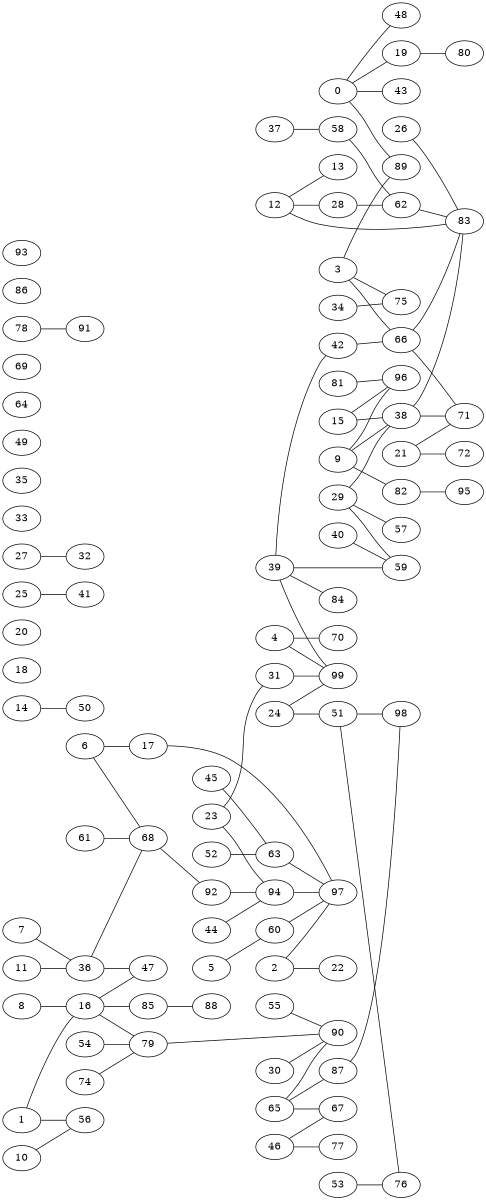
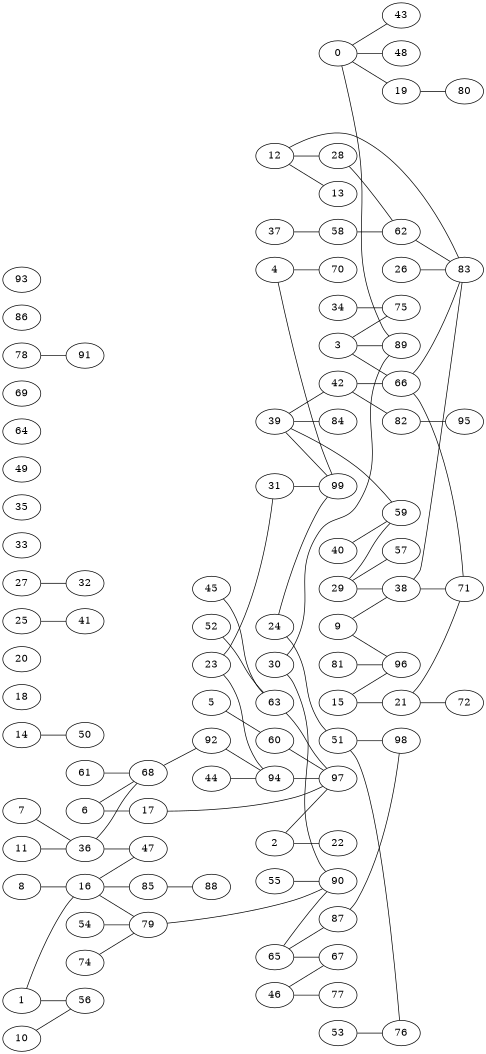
  strict graph {
    fontname="DejaVu Serif"
    rankdir=LR
    node [fontname="DejaVu Serif"]
    edge [fontname="DejaVu Serif" weight=5]
    0
    19
    43
    48
    89
    80
    1
    16
    56
    47
    79
    85
    2
    22
    97
    3
    66
    75
    4
    70
    99
    83
    71
    5
    60
    6
    17
    68
    92
    7
    36
    8
    37
    58
    9
    38
    96
    10
    11
    12
    13
    28
    62
    14
    50
    15
    90
    88
    18
    20
    21
    72
    23
    31
    94
    24
    51
    76
    98
    25
    41
    26
    27
    32
    29
    57
    59
    30
    33
    34
    35
    39
    42
    84
    82
    40
    95
    44
    45
    63
    46
    67
    77
    49
    52
    53
    54
    55
    61
    64
    65
    87
    69
    74
    78
    91
    81
    86
    93
    0 -- 19 [weight=3]
    0 -- 43
    0 -- 48
    0 -- 89
    19 -- 80
    1 -- 16 [weight=6]
    1 -- 56 [weight=8]
    16 -- 47 [weight=9]
    16 -- 79
    16 -- 85 [weight=1]
    79 -- 90 [weight=1]
    85 -- 88 [weight=8]
    2 -- 22
    2 -- 97 [weight=9]
    3 -- 89 [weight=7]
    3 -- 66 [weight=6]
    3 -- 75 [weight=1]
    66 -- 83 [weight=7]
    66 -- 71 [weight=9]
    4 -- 70 [weight=10]
    4 -- 99 [weight=7]
    5 -- 60 [weight=10]
    60 -- 97 [weight=9]
    6 -- 17 [weight=9]
    6 -- 68 [weight=2]
    17 -- 97 [weight=7]
    68 -- 92 [weight=1]
    92 -- 94 [weight=8]
    7 -- 36 [weight=6]
    36 -- 47 [weight=7]
    36 -- 68 [weight=1]
    8 -- 16 [weight=9]
    37 -- 58 [weight=9]
    58 -- 62 [weight=9]
    9 -- 38 [weight=4]
    9 -- 96 [weight=2]
    38 -- 83 [weight=6]
    38 -- 71 [weight=10]
    10 -- 56 [weight=1]
    11 -- 36 [weight=3]
    12 -- 83 [weight=3]
    12 -- 13
    12 -- 28
    28 -- 62 [weight=7]
    62 -- 83 [weight=6]
    14 -- 50 [weight=4]
-   15 -- 38 [weight=2]
+   15 -- 21 [weight=2]
    15 -- 96 [weight=7]
    21 -- 71
    21 -- 72
    23 -- 31 [weight=4]
    23 -- 94 [weight=6]
    31 -- 99 [weight=10]
    94 -- 97 [weight=4]
    24 -- 99 [weight=2]
    24 -- 51 [weight=9]
    51 -- 76 [weight=2]
    51 -- 98 [weight=7]
    25 -- 41 [weight=7]
    26 -- 83 [weight=10]
    27 -- 32 [weight=7]
    29 -- 38 [weight=6]
    29 -- 57
    29 -- 59 [weight=1]
+   30 -- 89 [weight=3]
    30 -- 90 [weight=3]
    34 -- 75 [weight=6]
    39 -- 99 [weight=6]
    39 -- 59
    39 -- 42 [weight=10]
    39 -- 84 [weight=2]
    42 -- 66 [weight=9]
-   9 -- 82 [weight=9]
+   42 -- 82 [weight=9]
    82 -- 95 [weight=2]
    40 -- 59 [weight=7]
    44 -- 94 [weight=10]
    45 -- 63 [weight=2]
    63 -- 97 [weight=8]
    46 -- 67 [weight=9]
    46 -- 77 [weight=8]
    52 -- 63 [weight=6]
    53 -- 76
    54 -- 79 [weight=8]
    55 -- 90 [weight=4]
    61 -- 68 [weight=3]
    65 -- 90
    65 -- 67 [weight=9]
    65 -- 87 [weight=2]
    87 -- 98 [weight=2]
    74 -- 79 [weight=3]
    78 -- 91
    81 -- 96
  }
